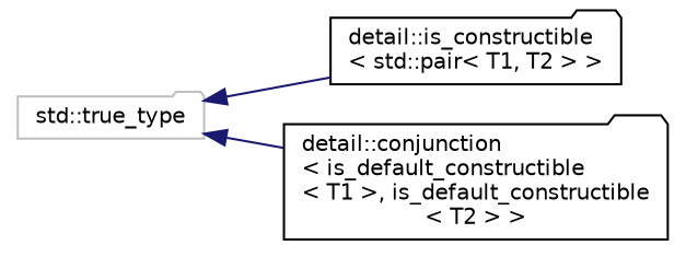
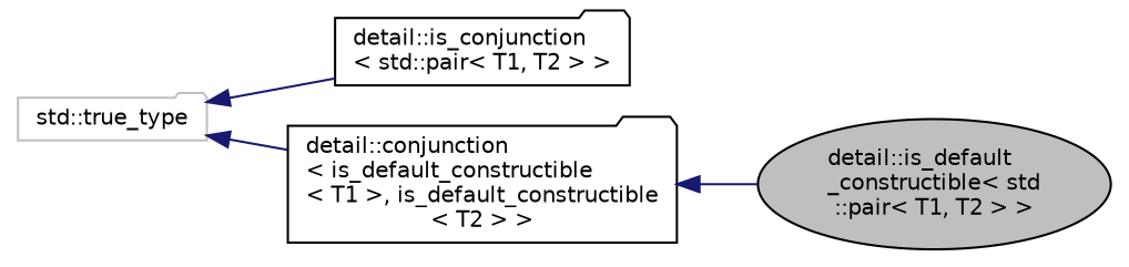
  digraph {
    rankdir=LR
    node [color=black fillcolor=white fontname=Helvetica fontsize=10 shape=folder style=filled]
    edge [color=midnightblue dir=back fontname=Helvetica fontsize=10 labelfontname=Helvetica labelfontsize=10 style=solid]
-   n2 [height=0.2 label="detail::is_constructible\l\< std::pair\< T1, T2 \> \>" width=0.4]
+   n1 [fillcolor=grey75 fontcolor=black height=0.2 label="detail::is_default\l_constructible\< std\l::pair\< T1, T2 \> \>" shape=ellipse width=0.4]
+   n2 [height=0.2 label="detail::is_conjunction\l\< std::pair\< T1, T2 \> \>" width=0.4]
    n3 [height=0.2 label="detail::conjunction\l\< is_default_constructible\l\< T1 \>, is_default_constructible\l\< T2 \> \>" width=0.4]
    n4 [color=grey75 height=0.2 label="std::true_type" width=0.4]
+   n3 -> n1
    n4 -> n2
    n4 -> n3
  }
